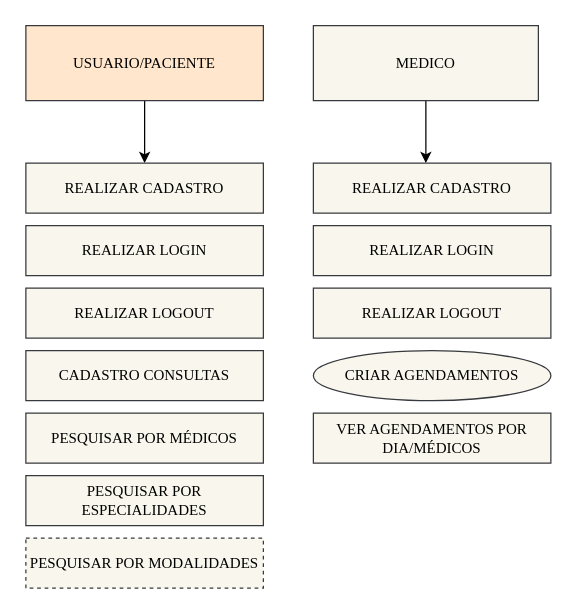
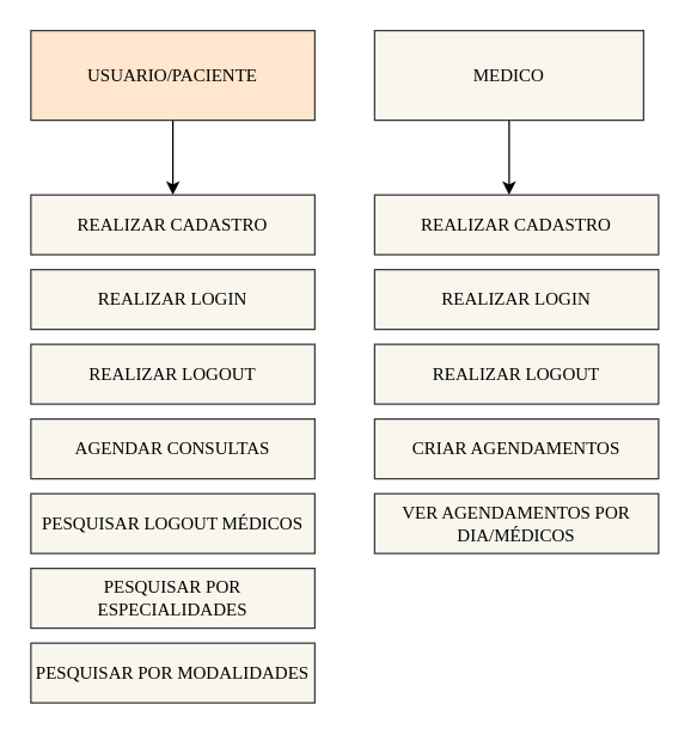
  <mxCell id="0" />
  <mxCell id="1" parent="0" />
  <mxCell id="2" style="edgeStyle=none;html=1;" edge="1" parent="1" source="3"><mxGeometry relative="1" as="geometry"><mxPoint x="115" y="130" as="targetPoint" /></mxGeometry></mxCell>
  <mxCell id="3" value="&lt;font face=&quot;Verdana&quot; color=&quot;#000000&quot;&gt;USUARIO/PACIENTE&lt;br&gt;&lt;/font&gt;" style="whiteSpace=wrap;html=1;fillColor=#ffe6cc;strokeColor=#36393d;fontFamily=Lucida Console;labelBackgroundColor=none;labelBorderColor=none;" vertex="1" parent="1"><mxGeometry x="20" y="20" width="190" height="60" as="geometry" /></mxCell>
  <mxCell id="4" style="edgeStyle=none;html=1;" edge="1" parent="1" source="5"><mxGeometry relative="1" as="geometry"><mxPoint x="340" y="130" as="targetPoint" /></mxGeometry></mxCell>
  <mxCell id="5" value="&lt;font face=&quot;Verdana&quot; color=&quot;#000000&quot;&gt;MEDICO&lt;br&gt;&lt;/font&gt;" style="whiteSpace=wrap;html=1;fillColor=#f9f7ed;strokeColor=#36393d;fontFamily=Lucida Console;labelBackgroundColor=none;labelBorderColor=none;" vertex="1" parent="1"><mxGeometry x="250" y="20" width="180" height="60" as="geometry" /></mxCell>
  <mxCell id="6" value="&lt;font face=&quot;Verdana&quot; color=&quot;#000000&quot;&gt;REALIZAR CADASTRO&lt;br&gt;&lt;/font&gt;" style="whiteSpace=wrap;html=1;fillColor=#f9f7ed;strokeColor=#36393d;fontFamily=Lucida Console;labelBackgroundColor=none;labelBorderColor=none;" vertex="1" parent="1"><mxGeometry x="20" y="130" width="190" height="40" as="geometry" /></mxCell>
  <mxCell id="7" value="&lt;font face=&quot;Verdana&quot; color=&quot;#000000&quot;&gt;REALIZAR LOGIN&lt;br&gt;&lt;/font&gt;" style="whiteSpace=wrap;html=1;fillColor=#f9f7ed;strokeColor=#36393d;fontFamily=Lucida Console;labelBackgroundColor=none;labelBorderColor=none;" vertex="1" parent="1"><mxGeometry x="20" y="180" width="190" height="40" as="geometry" /></mxCell>
  <mxCell id="8" value="&lt;font face=&quot;Verdana&quot; color=&quot;#000000&quot;&gt;REALIZAR LOGOUT&lt;br&gt;&lt;/font&gt;" style="whiteSpace=wrap;html=1;fillColor=#f9f7ed;strokeColor=#36393d;fontFamily=Lucida Console;labelBackgroundColor=none;labelBorderColor=none;" vertex="1" parent="1"><mxGeometry x="20" y="230" width="190" height="40" as="geometry" /></mxCell>
- <mxCell id="9" value="&lt;font face=&quot;Verdana&quot; color=&quot;#000000&quot;&gt;CADASTRO CONSULTAS&lt;br&gt;&lt;/font&gt;" style="whiteSpace=wrap;html=1;fillColor=#f9f7ed;strokeColor=#36393d;fontFamily=Lucida Console;labelBackgroundColor=none;labelBorderColor=none;" vertex="1" parent="1"><mxGeometry x="20" y="280" width="190" height="40" as="geometry" /></mxCell>
- <mxCell id="10" value="&lt;font face=&quot;Verdana&quot; color=&quot;#000000&quot;&gt;PESQUISAR POR MÉDICOS&lt;br&gt;&lt;/font&gt;" style="whiteSpace=wrap;html=1;fillColor=#f9f7ed;strokeColor=#36393d;fontFamily=Lucida Console;labelBackgroundColor=none;labelBorderColor=none;" vertex="1" parent="1"><mxGeometry x="20" y="330" width="190" height="40" as="geometry" /></mxCell>
+ <mxCell id="9" value="&lt;font face=&quot;Verdana&quot; color=&quot;#000000&quot;&gt;AGENDAR CONSULTAS&lt;br&gt;&lt;/font&gt;" style="whiteSpace=wrap;html=1;fillColor=#f9f7ed;strokeColor=#36393d;fontFamily=Lucida Console;labelBackgroundColor=none;labelBorderColor=none;" vertex="1" parent="1"><mxGeometry x="20" y="280" width="190" height="40" as="geometry" /></mxCell>
+ <mxCell id="10" value="&lt;font face=&quot;Verdana&quot; color=&quot;#000000&quot;&gt;PESQUISAR LOGOUT MÉDICOS&lt;br&gt;&lt;/font&gt;" style="whiteSpace=wrap;html=1;fillColor=#f9f7ed;strokeColor=#36393d;fontFamily=Lucida Console;labelBackgroundColor=none;labelBorderColor=none;" vertex="1" parent="1"><mxGeometry x="20" y="330" width="190" height="40" as="geometry" /></mxCell>
  <mxCell id="11" value="&lt;font face=&quot;Verdana&quot; color=&quot;#000000&quot;&gt;PESQUISAR POR ESPECIALIDADES&lt;br&gt;&lt;/font&gt;" style="whiteSpace=wrap;html=1;fillColor=#f9f7ed;strokeColor=#36393d;fontFamily=Lucida Console;labelBackgroundColor=none;labelBorderColor=none;" vertex="1" parent="1"><mxGeometry x="20" y="380" width="190" height="40" as="geometry" /></mxCell>
- <mxCell id="12" value="&lt;font face=&quot;Verdana&quot; color=&quot;#000000&quot;&gt;PESQUISAR POR MODALIDADES&lt;br&gt;&lt;/font&gt;" style="whiteSpace=wrap;html=1;fillColor=#f9f7ed;strokeColor=#36393d;fontFamily=Lucida Console;labelBackgroundColor=none;labelBorderColor=none;dashed=1;" vertex="1" parent="1"><mxGeometry x="20" y="430" width="190" height="40" as="geometry" /></mxCell>
+ <mxCell id="12" value="&lt;font face=&quot;Verdana&quot; color=&quot;#000000&quot;&gt;PESQUISAR POR MODALIDADES&lt;br&gt;&lt;/font&gt;" style="whiteSpace=wrap;html=1;fillColor=#f9f7ed;strokeColor=#36393d;fontFamily=Lucida Console;labelBackgroundColor=none;labelBorderColor=none;" vertex="1" parent="1"><mxGeometry x="20" y="430" width="190" height="40" as="geometry" /></mxCell>
  <mxCell id="13" value="&lt;font face=&quot;Verdana&quot; color=&quot;#000000&quot;&gt;REALIZAR CADASTRO&lt;br&gt;&lt;/font&gt;" style="whiteSpace=wrap;html=1;fillColor=#f9f7ed;strokeColor=#36393d;fontFamily=Lucida Console;labelBackgroundColor=none;labelBorderColor=none;" vertex="1" parent="1"><mxGeometry x="250" y="130" width="190" height="40" as="geometry" /></mxCell>
  <mxCell id="14" value="&lt;font face=&quot;Verdana&quot; color=&quot;#000000&quot;&gt;REALIZAR LOGIN&lt;br&gt;&lt;/font&gt;" style="whiteSpace=wrap;html=1;fillColor=#f9f7ed;strokeColor=#36393d;fontFamily=Lucida Console;labelBackgroundColor=none;labelBorderColor=none;" vertex="1" parent="1"><mxGeometry x="250" y="180" width="190" height="40" as="geometry" /></mxCell>
  <mxCell id="15" value="&lt;font face=&quot;Verdana&quot; color=&quot;#000000&quot;&gt;REALIZAR LOGOUT&lt;br&gt;&lt;/font&gt;" style="whiteSpace=wrap;html=1;fillColor=#f9f7ed;strokeColor=#36393d;fontFamily=Lucida Console;labelBackgroundColor=none;labelBorderColor=none;" vertex="1" parent="1"><mxGeometry x="250" y="230" width="190" height="40" as="geometry" /></mxCell>
- <mxCell id="16" value="&lt;font face=&quot;Verdana&quot; color=&quot;#000000&quot;&gt;CRIAR AGENDAMENTOS&lt;br&gt;&lt;/font&gt;" style="ellipse;whiteSpace=wrap;html=1;fillColor=#f9f7ed;strokeColor=#36393d;fontFamily=Lucida Console;labelBackgroundColor=none;labelBorderColor=none;" vertex="1" parent="1"><mxGeometry x="250" y="280" width="190" height="40" as="geometry" /></mxCell>
+ <mxCell id="16" value="&lt;font face=&quot;Verdana&quot; color=&quot;#000000&quot;&gt;CRIAR AGENDAMENTOS&lt;br&gt;&lt;/font&gt;" style="whiteSpace=wrap;html=1;fillColor=#f9f7ed;strokeColor=#36393d;fontFamily=Lucida Console;labelBackgroundColor=none;labelBorderColor=none;" vertex="1" parent="1"><mxGeometry x="250" y="280" width="190" height="40" as="geometry" /></mxCell>
  <mxCell id="17" value="&lt;font face=&quot;Verdana&quot; color=&quot;#000000&quot;&gt;VER AGENDAMENTOS POR DIA/MÉDICOS&lt;br&gt;&lt;/font&gt;" style="whiteSpace=wrap;html=1;fillColor=#f9f7ed;strokeColor=#36393d;fontFamily=Lucida Console;labelBackgroundColor=none;labelBorderColor=none;" vertex="1" parent="1"><mxGeometry x="250" y="330" width="190" height="40" as="geometry" /></mxCell>
